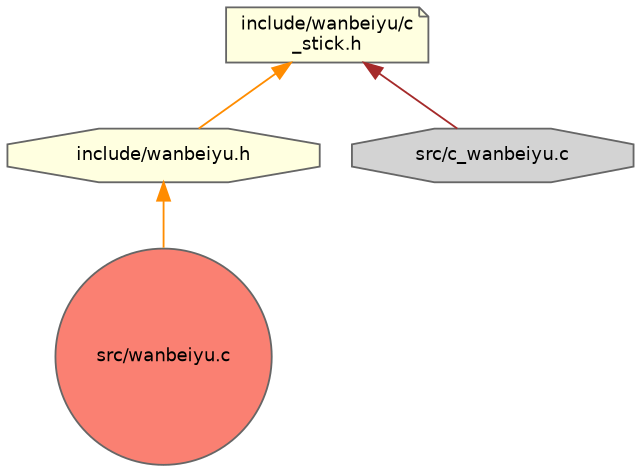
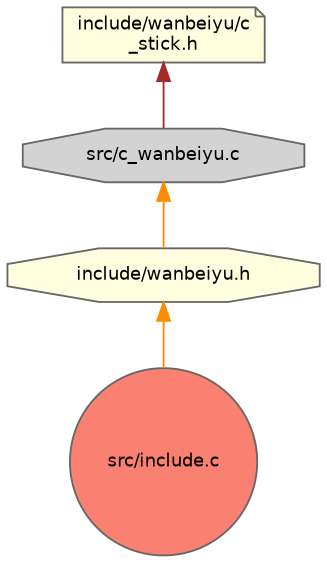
  digraph {
    node [color=grey40 fillcolor=lightyellow fontname=Helvetica fontsize=10 shape=octagon style=filled]
    edge [color=darkorange dir=back fontname=Helvetica fontsize=10 labelfontname=Helvetica labelfontsize=10 style=solid]
    n1 [color=gray40 fontcolor=black height=0.2 label="include/wanbeiyu/c\l_stick.h" shape=note width=0.4]
    n2 [height=0.2 label="include/wanbeiyu.h" width=0.4]
    n3 [fillcolor=lightgrey height=0.2 label="src/c_wanbeiyu.c" width=0.4]
-   n4 [fillcolor=salmon height=0.2 label="src/wanbeiyu.c" shape=circle width=0.4]
-   n1 -> n2
+   n4 [fillcolor=salmon height=0.2 label="src/include.c" shape=circle width=0.4]
+   n3 -> n2
    n1 -> n3 [color=brown]
    n2 -> n4
  }
